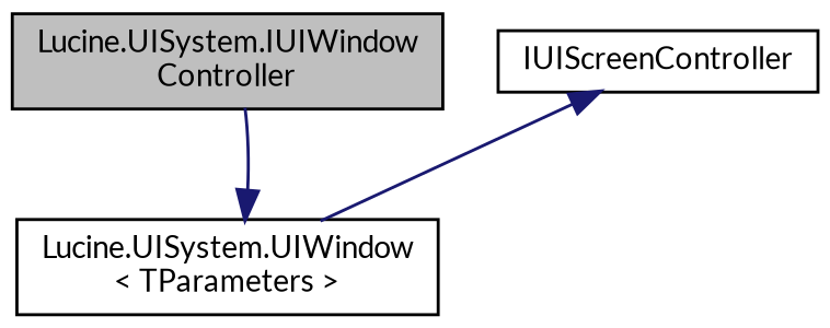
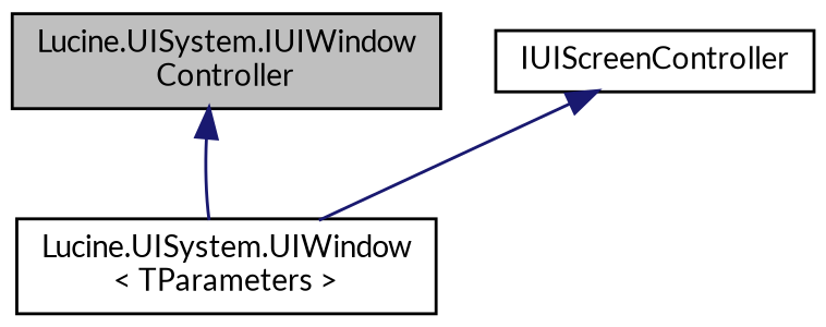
  digraph {
    fontname=Lato
    node [color=black fillcolor=white fontname=Lato fontsize=10 shape=record style=filled]
    edge [color=midnightblue dir=back fontname=Lato fontsize=10 labelfontname=Helvetica labelfontsize=10 style=solid]
    n1 [fillcolor=grey75 fontcolor=black height=0.2 label="Lucine.UISystem.IUIWindow\lController" width=0.4]
    n2 [height=0.2 label="Lucine.UISystem.UIWindow\l\< TParameters \>" width=0.4]
    n3 [height=0.2 label=IUIScreenController width=0.4]
-   n2 -> n1
+   n1 -> n2
    n3 -> n2
  }
